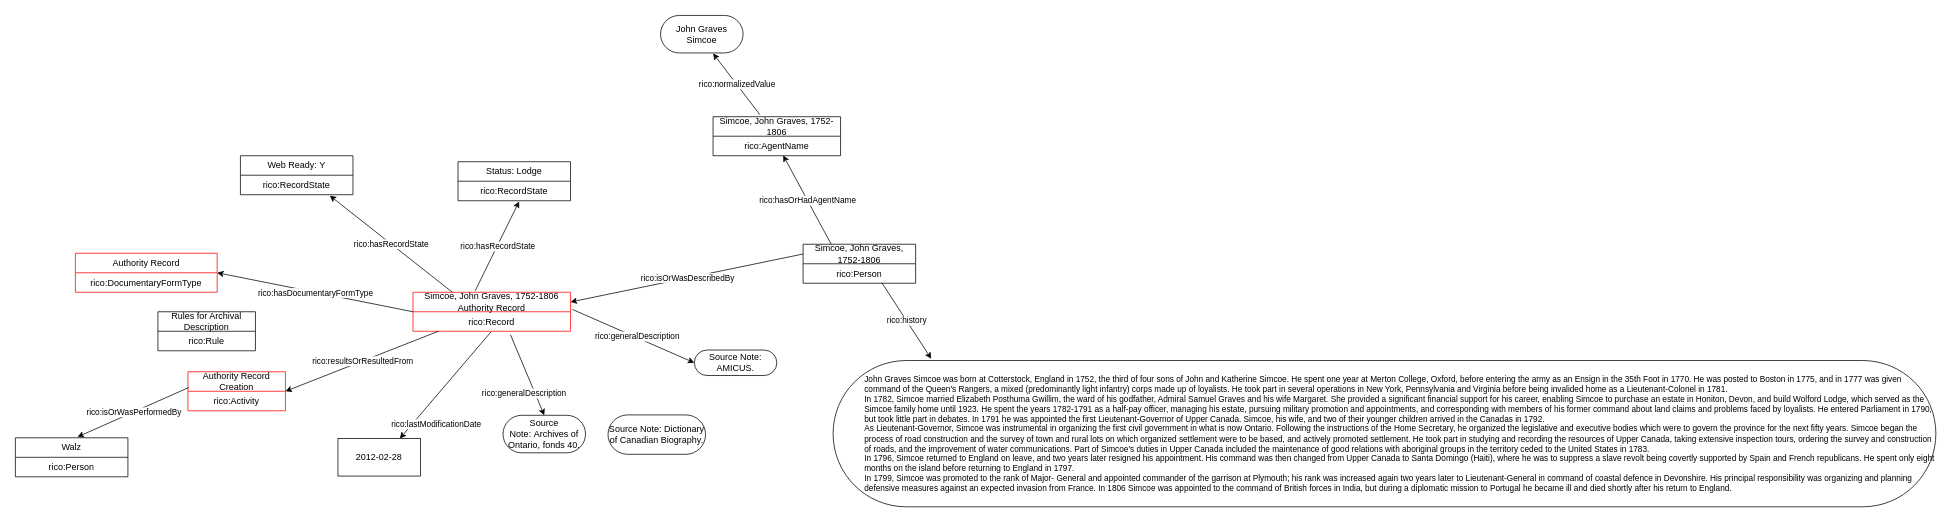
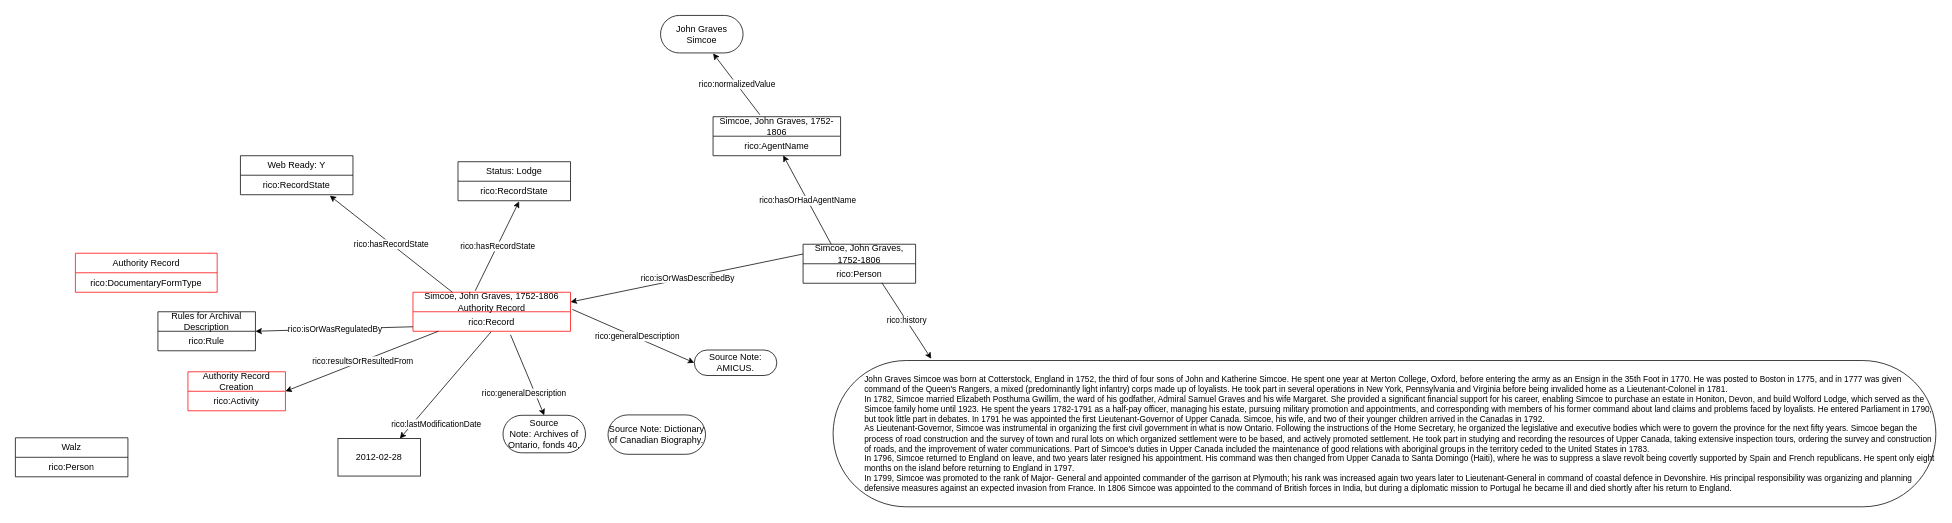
  <mxCell id="0" />
  <mxCell id="1" parent="0" />
  <mxCell id="2" value="" style="endArrow=classic;html=1;rounded=0;exitX=0.367;exitY=-0.051;exitDx=0;exitDy=0;exitPerimeter=0;entryX=0.637;entryY=1.013;entryDx=0;entryDy=0;entryPerimeter=0;" parent="1" source="5" target="4" edge="1"><mxGeometry relative="1" as="geometry"><mxPoint x="1030" y="125" as="sourcePoint" /><mxPoint x="970" y="65" as="targetPoint" /></mxGeometry></mxCell>
  <mxCell id="3" value="rico:normalizedValue" style="edgeLabel;resizable=0;html=1;;align=center;verticalAlign=middle;" parent="2" connectable="0" vertex="1"><mxGeometry relative="1" as="geometry" /></mxCell>
  <mxCell id="4" value="John Graves Simcoe" style="html=1;whiteSpace=wrap;rounded=1;arcSize=50;strokeColor=#000000;" parent="1" vertex="1"><mxGeometry x="880" y="20" width="110" height="50" as="geometry" /></mxCell>
  <mxCell id="5" value="Simcoe, John Graves, 1752-1806" style="swimlane;fontStyle=0;childLayout=stackLayout;horizontal=1;startSize=26;fillColor=none;horizontalStack=0;resizeParent=1;resizeParentMax=0;resizeLast=0;collapsible=1;marginBottom=0;whiteSpace=wrap;html=1;strokeColor=#000000;" parent="1" vertex="1"><mxGeometry x="950" y="155" width="170" height="52" as="geometry"><mxRectangle x="981" y="570" width="50" height="40" as="alternateBounds" /></mxGeometry></mxCell>
  <mxCell id="6" value="rico:AgentName&lt;div&gt;&lt;br&gt;&lt;/div&gt;" style="text;strokeColor=none;fillColor=none;align=center;verticalAlign=top;spacingLeft=4;spacingRight=4;overflow=hidden;rotatable=0;points=[[0,0.5],[1,0.5]];portConstraint=eastwest;whiteSpace=wrap;html=1;" parent="5" vertex="1"><mxGeometry y="26" width="170" height="26" as="geometry" /></mxCell>
  <mxCell id="7" value="" style="endArrow=classic;html=1;rounded=0;exitX=0.25;exitY=0;exitDx=0;exitDy=0;entryX=0.55;entryY=0.983;entryDx=0;entryDy=0;entryPerimeter=0;" parent="1" source="46" target="6" edge="1"><mxGeometry relative="1" as="geometry"><mxPoint x="1120" y="295" as="sourcePoint" /><mxPoint x="1060" y="235" as="targetPoint" /></mxGeometry></mxCell>
  <mxCell id="8" value="rico:hasOrHadAgentName" style="edgeLabel;resizable=0;html=1;;align=center;verticalAlign=middle;" parent="7" connectable="0" vertex="1"><mxGeometry relative="1" as="geometry" /></mxCell>
  <mxCell id="9" value="" style="endArrow=classic;html=1;rounded=0;entryX=0.089;entryY=-0.012;entryDx=0;entryDy=0;entryPerimeter=0;exitX=0.7;exitY=0.974;exitDx=0;exitDy=0;exitPerimeter=0;" parent="1" source="47" target="11" edge="1"><mxGeometry relative="1" as="geometry"><mxPoint x="1180" y="395" as="sourcePoint" /><mxPoint x="1380" y="585" as="targetPoint" /></mxGeometry></mxCell>
  <mxCell id="10" value="rico:history" style="edgeLabel;resizable=0;html=1;;align=center;verticalAlign=middle;" parent="9" connectable="0" vertex="1"><mxGeometry relative="1" as="geometry" /></mxCell>
  <mxCell id="11" value="&lt;blockquote style=&quot;margin: 0px 0px 0px 40px; border: none; padding: 0px; font-size: 11px;&quot;&gt;&lt;div&gt;John Graves Simcoe was born at Cotterstock, England in 1752, the third of four sons of John and Katherine Simcoe. He spent one year at Merton College, Oxford, before entering the army as an Ensign in the 35th Foot in 1770. He was posted to Boston in 1775, and in 1777 was given command of the Queen's Rangers, a mixed (predominantly light infantry) corps made up of loyalists. He took part in several operations in New York, Pennsylvania and Virginia before being invalided home as a Lieutenant-Colonel in 1781.&lt;/div&gt;&lt;div&gt;In 1782, Simcoe married Elizabeth Posthuma Gwillim, the ward of his godfather, Admiral Samuel Graves and his wife Margaret. She provided a significant financial support for his career, enabling Simcoe to purchase an estate in Honiton, Devon, and build Wolford Lodge, which served as the Simcoe family home until 1923. He spent the years 1782-1791 as a half-pay officer, managing his estate, pursuing military promotion and appointments, and corresponding with members of his former command about land claims and problems faced by loyalists. He entered Parliament in 1790, but took little part in debates. In 1791 he was appointed the first Lieutenant-Governor of Upper Canada. Simcoe, his wife, and two of their younger children arrived in the Canadas in 1792.&lt;/div&gt;&lt;div&gt;As Lieutenant-Governor, Simcoe was instrumental in organizing the first civil government in what is now Ontario. Following the instructions of the Home Secretary, he organized the legislative and executive bodies which were to govern the province for the next fifty years. Simcoe began the process of road construction and the survey of town and rural lots on which organized settlement were to be based, and actively promoted settlement. He took part in studying and recording the resources of Upper Canada, taking extensive inspection tours, ordering the survey and construction of roads, and the improvement of water communications. Part of Simcoe's duties in Upper Canada included the maintenance of good relations with aboriginal groups in the territory ceded to the United States in 1783.&lt;/div&gt;&lt;div&gt;In 1796, Simcoe returned to England on leave, and two years later resigned his appointment. His command was then changed from Upper Canada to Santa Domingo (Haiti), where he was to suppress a slave revolt being covertly supported by Spain and French republicans. He spent only eight months on the island before returning to England in 1797.&lt;/div&gt;&lt;div&gt;In 1799, Simcoe was promoted to the rank of Major- General and appointed commander of the garrison at Plymouth; his rank was increased again two years later to Lieutenant-General in command of coastal defence in Devonshire. His principal responsibility was organizing and planning defensive measures against an expected invasion from France. In 1806 Simcoe was appointed to the command of British forces in India, but during a diplomatic mission to Portugal he became ill and died shortly after his return to England.&lt;/div&gt;&lt;/blockquote&gt;" style="html=1;whiteSpace=wrap;rounded=1;arcSize=50;align=left;" parent="1" vertex="1"><mxGeometry x="1110" y="480" width="1470" height="195" as="geometry" /></mxCell>
  <mxCell id="12" value="" style="endArrow=classic;html=1;rounded=0;entryX=0.5;entryY=0;entryDx=0;entryDy=0;exitX=0.619;exitY=1.179;exitDx=0;exitDy=0;exitPerimeter=0;" parent="1" source="16" target="14" edge="1"><mxGeometry relative="1" as="geometry"><mxPoint x="639" y="355" as="sourcePoint" /><mxPoint x="640" y="605" as="targetPoint" /></mxGeometry></mxCell>
  <mxCell id="13" value="rico:generalDescription" style="edgeLabel;resizable=0;html=1;;align=center;verticalAlign=middle;" parent="12" connectable="0" vertex="1"><mxGeometry relative="1" as="geometry"><mxPoint x="-5" y="24" as="offset" /></mxGeometry></mxCell>
  <mxCell id="14" value="Source Note:&amp;nbsp;Archives of Ontario, fonds 40." style="html=1;whiteSpace=wrap;rounded=1;arcSize=50;" parent="1" vertex="1"><mxGeometry x="670" y="553" width="110" height="50" as="geometry" /></mxCell>
  <mxCell id="15" value="Simcoe, John Graves, 1752-1806 Authority Record" style="swimlane;fontStyle=0;childLayout=stackLayout;horizontal=1;startSize=26;fillColor=none;horizontalStack=0;resizeParent=1;resizeParentMax=0;resizeLast=0;collapsible=1;marginBottom=0;whiteSpace=wrap;html=1;strokeColor=#FF0000;" parent="1" vertex="1"><mxGeometry x="550" y="389" width="210" height="52" as="geometry" /></mxCell>
  <mxCell id="16" value="rico:Record" style="text;strokeColor=none;fillColor=none;align=center;verticalAlign=top;spacingLeft=4;spacingRight=4;overflow=hidden;rotatable=0;points=[[0,0.5],[1,0.5]];portConstraint=eastwest;whiteSpace=wrap;html=1;" parent="15" vertex="1"><mxGeometry y="26" width="210" height="26" as="geometry" /></mxCell>
  <mxCell id="17" value="" style="endArrow=classic;html=1;rounded=0;entryX=1;entryY=0.25;entryDx=0;entryDy=0;exitX=0;exitY=0.25;exitDx=0;exitDy=0;" parent="1" source="46" target="15" edge="1"><mxGeometry relative="1" as="geometry"><mxPoint x="1020" y="375" as="sourcePoint" /><mxPoint x="670" y="335" as="targetPoint" /></mxGeometry></mxCell>
  <mxCell id="18" value="rico:isOrWasDescribedBy" style="edgeLabel;resizable=0;html=1;;align=center;verticalAlign=middle;" parent="17" connectable="0" vertex="1"><mxGeometry relative="1" as="geometry" /></mxCell>
- <mxCell id="19" value="" style="endArrow=classic;html=1;rounded=0;exitX=0;exitY=0.5;exitDx=0;exitDy=0;entryX=1;entryY=0.5;entryDx=0;entryDy=0;" parent="1" source="15" target="21" edge="1"><mxGeometry relative="1" as="geometry"><mxPoint x="580" y="319" as="sourcePoint" /><mxPoint x="370" y="365" as="targetPoint" /></mxGeometry></mxCell>
- <mxCell id="20" value="rico:hasDocumentaryFormType" style="edgeLabel;resizable=0;html=1;;align=center;verticalAlign=middle;" parent="19" connectable="0" vertex="1"><mxGeometry relative="1" as="geometry" /></mxCell>
  <mxCell id="21" value="Authority Record" style="swimlane;fontStyle=0;childLayout=stackLayout;horizontal=1;startSize=26;fillColor=none;horizontalStack=0;resizeParent=1;resizeParentMax=0;resizeLast=0;collapsible=1;marginBottom=0;whiteSpace=wrap;html=1;strokeColor=#FF0000;" parent="1" vertex="1"><mxGeometry x="100" y="337" width="189" height="52" as="geometry"><mxRectangle x="981" y="570" width="50" height="40" as="alternateBounds" /></mxGeometry></mxCell>
  <mxCell id="22" value="rico:DocumentaryFormType&lt;div&gt;&lt;br&gt;&lt;/div&gt;" style="text;strokeColor=none;fillColor=none;align=center;verticalAlign=top;spacingLeft=4;spacingRight=4;overflow=hidden;rotatable=0;points=[[0,0.5],[1,0.5]];portConstraint=eastwest;whiteSpace=wrap;html=1;" parent="21" vertex="1"><mxGeometry y="26" width="189" height="26" as="geometry" /></mxCell>
+ <mxCell id="23" value="" style="endArrow=classic;html=1;rounded=0;exitX=0;exitY=0.769;exitDx=0;exitDy=0;exitPerimeter=0;entryX=1;entryY=0.5;entryDx=0;entryDy=0;" parent="1" source="16" target="25" edge="1"><mxGeometry relative="1" as="geometry"><mxPoint x="579" y="337" as="sourcePoint" /><mxPoint x="369" y="425" as="targetPoint" /></mxGeometry></mxCell>
+ <mxCell id="24" value="rico:isOrWasRegulatedBy" style="edgeLabel;resizable=0;html=1;;align=center;verticalAlign=middle;" parent="23" connectable="0" vertex="1"><mxGeometry relative="1" as="geometry" /></mxCell>
  <mxCell id="25" value="Rules for Archival Description" style="swimlane;fontStyle=0;childLayout=stackLayout;horizontal=1;startSize=26;fillColor=none;horizontalStack=0;resizeParent=1;resizeParentMax=0;resizeLast=0;collapsible=1;marginBottom=0;whiteSpace=wrap;html=1;" parent="1" vertex="1"><mxGeometry x="210" y="415" width="130" height="52" as="geometry" /></mxCell>
  <mxCell id="26" value="rico:Rule&lt;div&gt;&lt;br&gt;&lt;/div&gt;" style="text;strokeColor=none;fillColor=none;align=center;verticalAlign=top;spacingLeft=4;spacingRight=4;overflow=hidden;rotatable=0;points=[[0,0.5],[1,0.5]];portConstraint=eastwest;whiteSpace=wrap;html=1;" parent="25" vertex="1"><mxGeometry y="26" width="130" height="26" as="geometry" /></mxCell>
  <mxCell id="27" value="" style="endArrow=classic;html=1;rounded=0;exitX=0.161;exitY=1;exitDx=0;exitDy=0;exitPerimeter=0;entryX=1;entryY=0.5;entryDx=0;entryDy=0;" parent="1" source="16" edge="1" target="29"><mxGeometry relative="1" as="geometry"><mxPoint x="590" y="355" as="sourcePoint" /><mxPoint x="410" y="515" as="targetPoint" /></mxGeometry></mxCell>
  <mxCell id="28" value="rico:resultsOrResultedFrom" style="edgeLabel;resizable=0;html=1;;align=center;verticalAlign=middle;" parent="27" connectable="0" vertex="1"><mxGeometry relative="1" as="geometry" /></mxCell>
  <mxCell id="29" value="Authority Record Creation" style="swimlane;fontStyle=0;childLayout=stackLayout;horizontal=1;startSize=26;fillColor=none;horizontalStack=0;resizeParent=1;resizeParentMax=0;resizeLast=0;collapsible=1;marginBottom=0;whiteSpace=wrap;html=1;strokeColor=#FF0000;" parent="1" vertex="1"><mxGeometry x="250" y="495" width="130" height="52" as="geometry" /></mxCell>
  <mxCell id="30" value="rico:Activity" style="text;strokeColor=none;fillColor=none;align=center;verticalAlign=top;spacingLeft=4;spacingRight=4;overflow=hidden;rotatable=0;points=[[0,0.5],[1,0.5]];portConstraint=eastwest;whiteSpace=wrap;html=1;" parent="29" vertex="1"><mxGeometry y="26" width="130" height="26" as="geometry" /></mxCell>
- <mxCell id="31" value="" style="endArrow=classic;html=1;rounded=0;entryX=0.552;entryY=-0.022;entryDx=0;entryDy=0;entryPerimeter=0;exitX=0.008;exitY=-0.192;exitDx=0;exitDy=0;exitPerimeter=0;" parent="1" target="33" edge="1" source="30"><mxGeometry relative="1" as="geometry"><mxPoint x="220" y="515" as="sourcePoint" /><mxPoint x="130" y="595" as="targetPoint" /></mxGeometry></mxCell>
- <mxCell id="32" value="rico:isOrWasPerformedBy" style="edgeLabel;resizable=0;html=1;;align=center;verticalAlign=middle;" parent="31" connectable="0" vertex="1"><mxGeometry relative="1" as="geometry" /></mxCell>
  <mxCell id="33" value="Walz" style="swimlane;fontStyle=0;childLayout=stackLayout;horizontal=1;startSize=26;fillColor=none;horizontalStack=0;resizeParent=1;resizeParentMax=0;resizeLast=0;collapsible=1;marginBottom=0;whiteSpace=wrap;html=1;" parent="1" vertex="1"><mxGeometry x="20" y="583" width="150" height="52" as="geometry" /></mxCell>
  <mxCell id="34" value="rico:Person" style="text;strokeColor=none;fillColor=none;align=center;verticalAlign=top;spacingLeft=4;spacingRight=4;overflow=hidden;rotatable=0;points=[[0,0.5],[1,0.5]];portConstraint=eastwest;whiteSpace=wrap;html=1;" parent="33" vertex="1"><mxGeometry y="26" width="150" height="26" as="geometry" /></mxCell>
  <mxCell id="35" value="" style="endArrow=classic;html=1;rounded=0;entryX=0.75;entryY=0;entryDx=0;entryDy=0;exitX=0.496;exitY=1.026;exitDx=0;exitDy=0;exitPerimeter=0;" parent="1" source="16" target="37" edge="1"><mxGeometry relative="1" as="geometry"><mxPoint x="580" y="475" as="sourcePoint" /><mxPoint x="600" y="615" as="targetPoint" /></mxGeometry></mxCell>
  <mxCell id="36" value="rico:lastModificationDate" style="edgeLabel;resizable=0;html=1;;align=center;verticalAlign=middle;" parent="35" connectable="0" vertex="1"><mxGeometry relative="1" as="geometry"><mxPoint x="-13" y="51" as="offset" /></mxGeometry></mxCell>
  <mxCell id="37" value="2012-02-28" style="html=1;whiteSpace=wrap;arcSize=50;rounded=0;" parent="1" vertex="1"><mxGeometry x="450" y="584" width="110" height="50" as="geometry" /></mxCell>
  <mxCell id="38" value="" style="endArrow=classic;html=1;rounded=0;exitX=0.25;exitY=0;exitDx=0;exitDy=0;entryX=0.794;entryY=1.045;entryDx=0;entryDy=0;entryPerimeter=0;" parent="1" source="15" target="41" edge="1"><mxGeometry relative="1" as="geometry"><mxPoint x="560" y="377" as="sourcePoint" /><mxPoint x="520" y="345" as="targetPoint" /></mxGeometry></mxCell>
  <mxCell id="39" value="rico:hasRecordState" style="edgeLabel;resizable=0;html=1;;align=center;verticalAlign=middle;" parent="38" connectable="0" vertex="1"><mxGeometry relative="1" as="geometry" /></mxCell>
  <mxCell id="40" value="Web Ready: Y" style="swimlane;fontStyle=0;childLayout=stackLayout;horizontal=1;startSize=26;fillColor=none;horizontalStack=0;resizeParent=1;resizeParentMax=0;resizeLast=0;collapsible=1;marginBottom=0;whiteSpace=wrap;html=1;" parent="1" vertex="1"><mxGeometry x="320" y="207" width="150" height="52" as="geometry"><mxRectangle x="981" y="570" width="50" height="40" as="alternateBounds" /></mxGeometry></mxCell>
  <mxCell id="41" value="rico:RecordState&lt;div&gt;&lt;br&gt;&lt;/div&gt;" style="text;strokeColor=none;fillColor=none;align=center;verticalAlign=top;spacingLeft=4;spacingRight=4;overflow=hidden;rotatable=0;points=[[0,0.5],[1,0.5]];portConstraint=eastwest;whiteSpace=wrap;html=1;" parent="40" vertex="1"><mxGeometry y="26" width="150" height="26" as="geometry" /></mxCell>
  <mxCell id="42" value="Status: Lodge" style="swimlane;fontStyle=0;childLayout=stackLayout;horizontal=1;startSize=26;fillColor=none;horizontalStack=0;resizeParent=1;resizeParentMax=0;resizeLast=0;collapsible=1;marginBottom=0;whiteSpace=wrap;html=1;" parent="1" vertex="1"><mxGeometry x="610" y="215" width="150" height="52" as="geometry"><mxRectangle x="981" y="570" width="50" height="40" as="alternateBounds" /></mxGeometry></mxCell>
  <mxCell id="43" value="rico:RecordState&lt;div&gt;&lt;br&gt;&lt;/div&gt;" style="text;strokeColor=none;fillColor=none;align=center;verticalAlign=top;spacingLeft=4;spacingRight=4;overflow=hidden;rotatable=0;points=[[0,0.5],[1,0.5]];portConstraint=eastwest;whiteSpace=wrap;html=1;" parent="42" vertex="1"><mxGeometry y="26" width="150" height="26" as="geometry" /></mxCell>
  <mxCell id="44" value="" style="endArrow=classic;html=1;rounded=0;entryX=0.543;entryY=1.038;entryDx=0;entryDy=0;entryPerimeter=0;exitX=0.395;exitY=-0.038;exitDx=0;exitDy=0;exitPerimeter=0;" parent="1" target="43" edge="1" source="15"><mxGeometry relative="1" as="geometry"><mxPoint x="650" y="375" as="sourcePoint" /><mxPoint x="670" y="335" as="targetPoint" /></mxGeometry></mxCell>
  <mxCell id="45" value="rico:hasRecordState" style="edgeLabel;resizable=0;html=1;;align=center;verticalAlign=middle;" parent="44" connectable="0" vertex="1"><mxGeometry relative="1" as="geometry" /></mxCell>
  <mxCell id="46" value="Simcoe, John Graves, 1752-1806" style="swimlane;fontStyle=0;childLayout=stackLayout;horizontal=1;startSize=26;fillColor=none;horizontalStack=0;resizeParent=1;resizeParentMax=0;resizeLast=0;collapsible=1;marginBottom=0;whiteSpace=wrap;html=1;" parent="1" vertex="1"><mxGeometry x="1070" y="325" width="150" height="52" as="geometry" /></mxCell>
  <mxCell id="47" value="rico:Person" style="text;strokeColor=none;fillColor=none;align=center;verticalAlign=top;spacingLeft=4;spacingRight=4;overflow=hidden;rotatable=0;points=[[0,0.5],[1,0.5]];portConstraint=eastwest;whiteSpace=wrap;html=1;" parent="46" vertex="1"><mxGeometry y="26" width="150" height="26" as="geometry" /></mxCell>
  <mxCell id="48" value="Source Note: Dictionary of Canadian Biography." style="html=1;whiteSpace=wrap;rounded=1;arcSize=50;" parent="1" vertex="1"><mxGeometry x="810" y="552.5" width="130" height="52.5" as="geometry" /></mxCell>
  <mxCell id="49" value="Source Note: AMICUS." style="html=1;whiteSpace=wrap;rounded=1;arcSize=50;" parent="1" vertex="1"><mxGeometry x="925" y="466" width="110" height="34" as="geometry" /></mxCell>
  <mxCell id="50" value="" style="endArrow=classic;html=1;rounded=0;entryX=0;entryY=0.5;entryDx=0;entryDy=0;exitX=1.012;exitY=-0.12;exitDx=0;exitDy=0;exitPerimeter=0;" parent="1" source="16" target="49" edge="1"><mxGeometry relative="1" as="geometry"><mxPoint x="859" y="415" as="sourcePoint" /><mxPoint x="840" y="527" as="targetPoint" /></mxGeometry></mxCell>
  <mxCell id="51" value="rico:generalDescription" style="edgeLabel;resizable=0;html=1;;align=center;verticalAlign=middle;" parent="50" connectable="0" vertex="1"><mxGeometry relative="1" as="geometry"><mxPoint x="4" as="offset" /></mxGeometry></mxCell>
